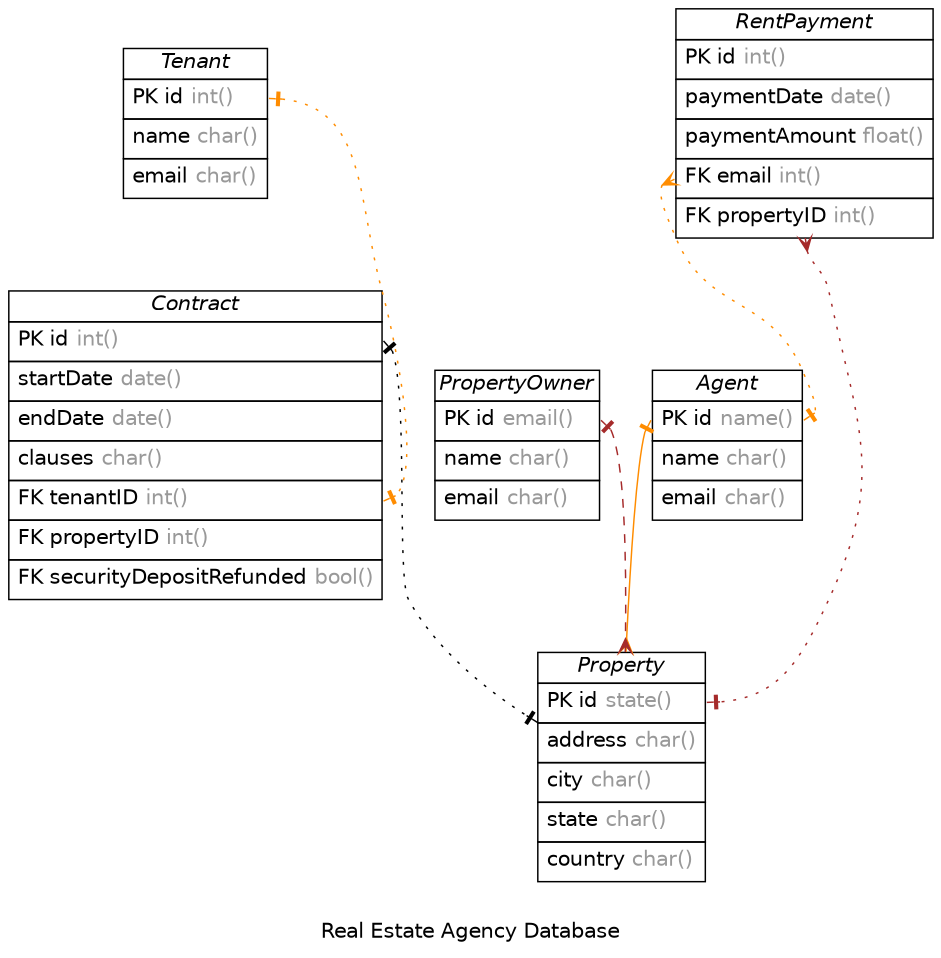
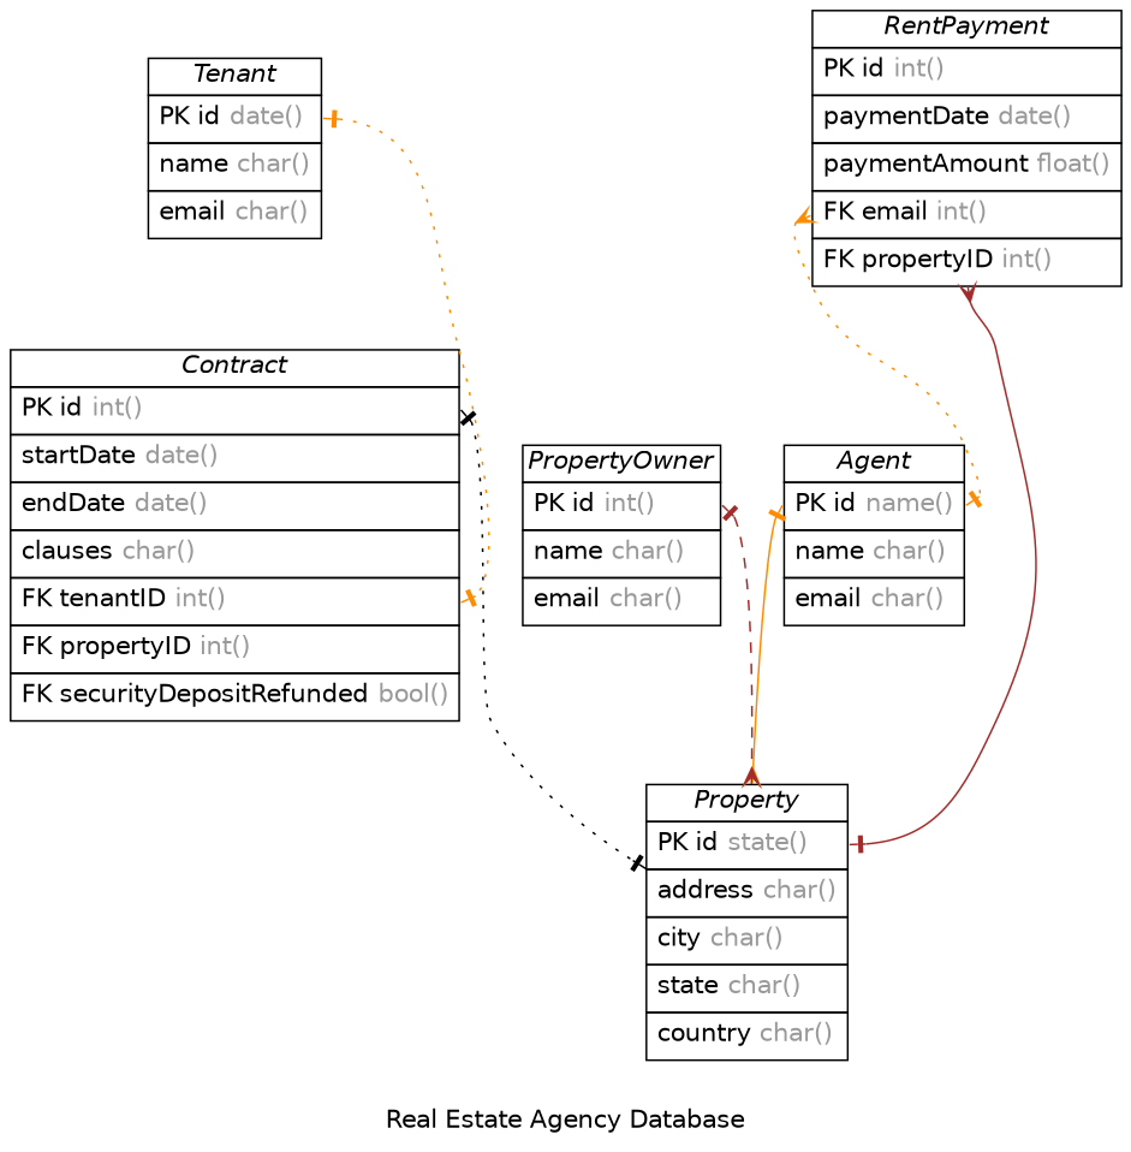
  digraph {
    concentrate=true
    fontname=Helvetica
    label="Real Estate Agency Database"
    nodesep=0.5
    rankdir=TB
    splines=spline
    node [fontname=Helvetica shape=plain]
    edge [arrowhead=noneotee arrowsize=0.9 arrowtail=noneotee color=darkorange dir=both fontname=Helvetica fontsize=12 headport=id labelangle=32 labeldistance=1.8 penwidth=1.0 style=dotted tailport=id]
    n1 [label=<         <table border="0" cellborder="1" cellspacing="0" >         <tr><td><i>Agent</i></td></tr>         <tr><td port="id" align="left" cellpadding="5">PK id <font color="grey60">name()</font></td></tr>         <tr><td port="name" align="left" cellpadding="5">name <font color="grey60">char()</font></td></tr>         <tr><td port="email" align="left" cellpadding="5">email <font color="grey60">char()</font></td></tr>     </table>>]
    n2 [label=<         <table border="0" cellborder="1" cellspacing="0" >         <tr><td><i>Property</i></td></tr>         <tr><td port="id" align="left" cellpadding="5">PK id <font color="grey60">state()</font></td></tr>         <tr><td port="address" align="left" cellpadding="5">address <font color="grey60">char()</font></td></tr>         <tr><td port="city" align="left" cellpadding="5">city <font color="grey60">char()</font></td></tr>         <tr><td port="state" align="left" cellpadding="5">state <font color="grey60">char()</font></td></tr>         <tr><td port="country" align="left" cellpadding="5">country <font color="grey60">char()</font></td></tr>     </table>>]
-   n3 [label=<         <table border="0" cellborder="1" cellspacing="0" >         <tr><td><i>Tenant</i></td></tr>         <tr><td port="id" align="left" cellpadding="5">PK id <font color="grey60">int()</font></td></tr>         <tr><td port="name" align="left" cellpadding="5">name <font color="grey60">char()</font></td></tr>         <tr><td port="email" align="left" cellpadding="5">email <font color="grey60">char()</font></td></tr>     </table>>]
+   n3 [label=<         <table border="0" cellborder="1" cellspacing="0" >         <tr><td><i>Tenant</i></td></tr>         <tr><td port="id" align="left" cellpadding="5">PK id <font color="grey60">date()</font></td></tr>         <tr><td port="name" align="left" cellpadding="5">name <font color="grey60">char()</font></td></tr>         <tr><td port="email" align="left" cellpadding="5">email <font color="grey60">char()</font></td></tr>     </table>>]
    n4 [label=<         <table border="0" cellborder="1" cellspacing="0" >         <tr><td><i>Contract</i></td></tr>         <tr><td port="id" align="left" cellpadding="5">PK id <font color="grey60">int()</font></td></tr>         <tr><td port="startDate" align="left" cellpadding="5">startDate <font color="grey60">date()</font></td></tr>         <tr><td port="endDate" align="left" cellpadding="5">endDate <font color="grey60">date()</font></td></tr>         <tr><td port="clauses" align="left" cellpadding="5">clauses <font color="grey60">char()</font></td></tr>         <tr><td port="tenantID" align="left" cellpadding="5">FK tenantID <font color="grey60">int()</font></td></tr>         <tr><td port="propertyID" align="left" cellpadding="5">FK propertyID <font color="grey60">int()</font></td></tr>         <tr><td port="securityDepositRefunded" align="left" cellpadding="5">FK securityDepositRefunded <font color="grey60">bool()</font></td></tr>     </table>>]
-   n5 [label=<         <table border="0" cellborder="1" cellspacing="0" >         <tr><td><i>PropertyOwner</i></td></tr>         <tr><td port="id" align="left" cellpadding="5">PK id <font color="grey60">email()</font></td></tr>         <tr><td port="name" align="left" cellpadding="5">name <font color="grey60">char()</font></td></tr>         <tr><td port="email" align="left" cellpadding="5">email <font color="grey60">char()</font></td></tr>     </table>>]
+   n5 [label=<         <table border="0" cellborder="1" cellspacing="0" >         <tr><td><i>PropertyOwner</i></td></tr>         <tr><td port="id" align="left" cellpadding="5">PK id <font color="grey60">int()</font></td></tr>         <tr><td port="name" align="left" cellpadding="5">name <font color="grey60">char()</font></td></tr>         <tr><td port="email" align="left" cellpadding="5">email <font color="grey60">char()</font></td></tr>     </table>>]
    n6 [label=<         <table border="0" cellborder="1" cellspacing="0" >         <tr><td><i>RentPayment</i></td></tr>         <tr><td port="id" align="left" cellpadding="5">PK id <font color="grey60">int()</font></td></tr>         <tr><td port="paymentDate" align="left" cellpadding="5">paymentDate <font color="grey60">date()</font></td></tr>         <tr><td port="paymentAmount" align="left" cellpadding="5">paymentAmount <font color="grey60">float()</font></td></tr>         <tr><td port="agentID" align="left" cellpadding="5">FK email <font color="grey60">int()</font></td></tr>         <tr><td port="propertyID" align="left" cellpadding="5">FK propertyID <font color="grey60">int()</font></td></tr>     </table>>]
    n1 -> n2 [arrowhead=ocrow headport=agentID style=solid]
    n3 -> n4 [headport=tenantID]
    n4 -> n2 [color=black headport=propertyID]
    n5 -> n2 [arrowhead=ocrow color=brown headport=ownerID style=dashed]
    n6 -> n1 [arrowtail=ocrow tailport=agentID]
-   n6 -> n2 [arrowtail=ocrow color=brown tailport=propertyID]
+   n6 -> n2 [arrowtail=ocrow color=brown style=solid tailport=propertyID]
  }
